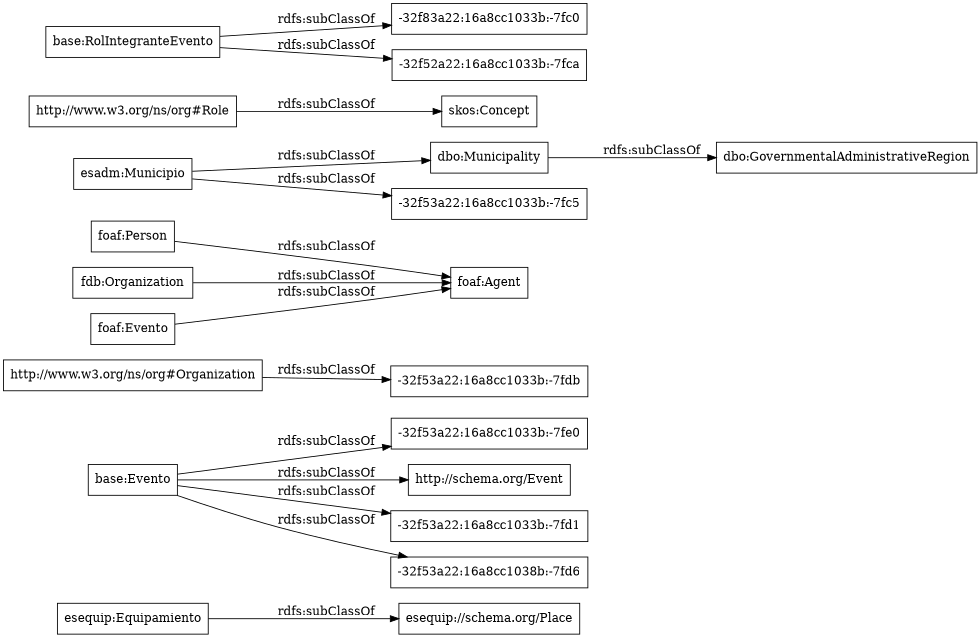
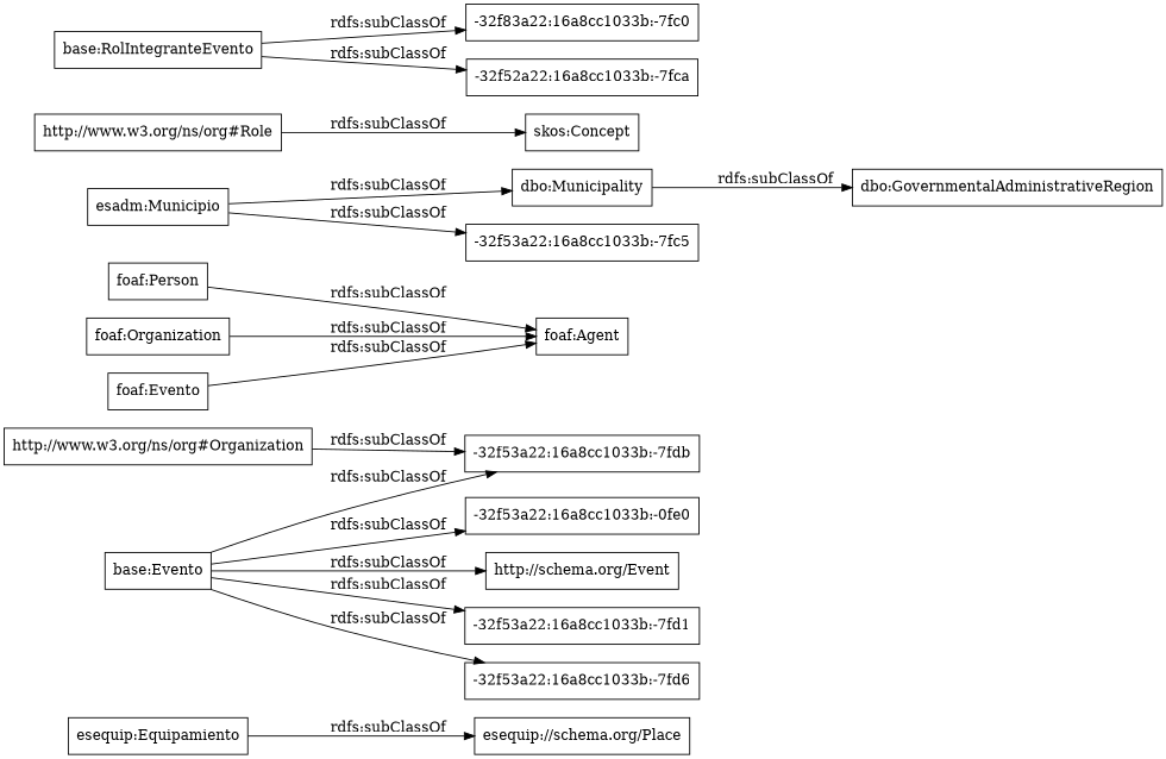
  digraph {
    rankdir=LR
    node [color=black shape=rectangle]
    n1 [label="esequip://schema.org/Place"]
    "esequip:Equipamiento"
    "base:Evento"
    "-32f53a22:16a8cc1033b:-7fd1"
    "-32f53a22:16a8cc1033b:-7fdb"
-   "-32f53a22:16a8cc1033b:-7fe0"
+   "-32f53a22:16a8cc1033b:-7fe0" [label="-32f53a22:16a8cc1033b:-0fe0"]
    "http://schema.org/Event"
-   "-32f53a22:16a8cc1033b:-7fd6" [label="-32f53a22:16a8cc1038b:-7fd6"]
+   "-32f53a22:16a8cc1033b:-7fd6"
    "foaf:Person"
    "foaf:Agent"
    "dbo:Municipality"
    "dbo:GovernmentalAdministrativeRegion"
-   "foaf:Organization" [label="fdb:Organization"]
+   "foaf:Organization"
    n14 [label="foaf:Evento"]
    "esadm:Municipio"
    "-32f53a22:16a8cc1033b:-7fc5"
    "http://www.w3.org/ns/org#Organization"
    "http://www.w3.org/ns/org#Role"
    "skos:Concept"
    n20 [label="-32f83a22:16a8cc1033b:-7fc0"]
    "base:RolIntegranteEvento"
    n22 [label="-32f52a22:16a8cc1033b:-7fca"]
    "esequip:Equipamiento" -> n1 [label="rdfs:subClassOf"]
    "base:Evento" -> "-32f53a22:16a8cc1033b:-7fd1" [label="rdfs:subClassOf"]
+   "base:Evento" -> "-32f53a22:16a8cc1033b:-7fdb" [label="rdfs:subClassOf"]
    "base:Evento" -> "-32f53a22:16a8cc1033b:-7fe0" [label="rdfs:subClassOf"]
    "base:Evento" -> "http://schema.org/Event" [label="rdfs:subClassOf"]
    "base:Evento" -> "-32f53a22:16a8cc1033b:-7fd6" [label="rdfs:subClassOf"]
    "foaf:Person" -> "foaf:Agent" [label="rdfs:subClassOf"]
    "dbo:Municipality" -> "dbo:GovernmentalAdministrativeRegion" [label="rdfs:subClassOf"]
    "foaf:Organization" -> "foaf:Agent" [label="rdfs:subClassOf"]
    n14 -> "foaf:Agent" [label="rdfs:subClassOf"]
    "esadm:Municipio" -> "dbo:Municipality" [label="rdfs:subClassOf"]
    "esadm:Municipio" -> "-32f53a22:16a8cc1033b:-7fc5" [label="rdfs:subClassOf"]
    "http://www.w3.org/ns/org#Organization" -> "-32f53a22:16a8cc1033b:-7fdb" [label="rdfs:subClassOf"]
    "http://www.w3.org/ns/org#Role" -> "skos:Concept" [label="rdfs:subClassOf"]
    "base:RolIntegranteEvento" -> n20 [label="rdfs:subClassOf"]
    "base:RolIntegranteEvento" -> n22 [label="rdfs:subClassOf"]
  }
